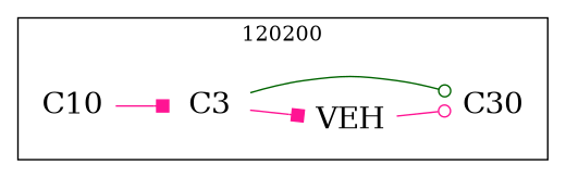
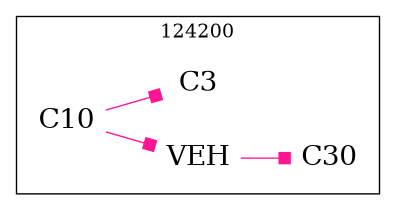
  strict digraph {
    rankdir=LR
    node [fontsize=20 shape=plaintext]
    edge [arrowhead=odot color=deeppink]
    n1 [label=VEH]
    n2 [label=C30]
    n3 [label=C3]
    n4 [label=C10]
    subgraph cluster_1 {
-     label=120200
+     label=124200
      labeldoc=t
      n1
      n2
      n3
      n4
    }
-   n1 -> n2
-   n3 -> n2 [color=darkgreen]
-   n3 -> n1 [arrowhead=box]
+   n1 -> n2 [arrowhead=box]
+   n4 -> n1 [arrowhead=box]
    n4 -> n3 [arrowhead=box]
  }
